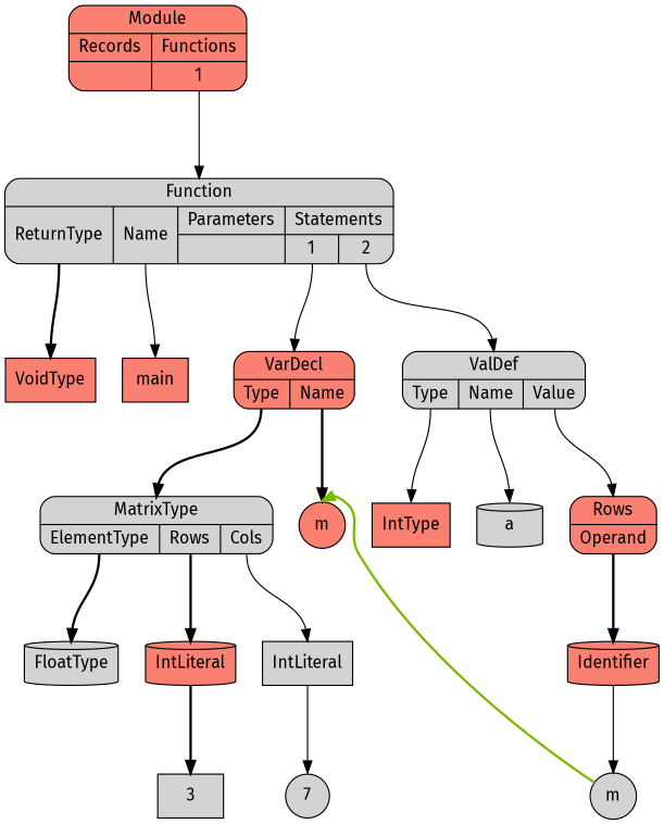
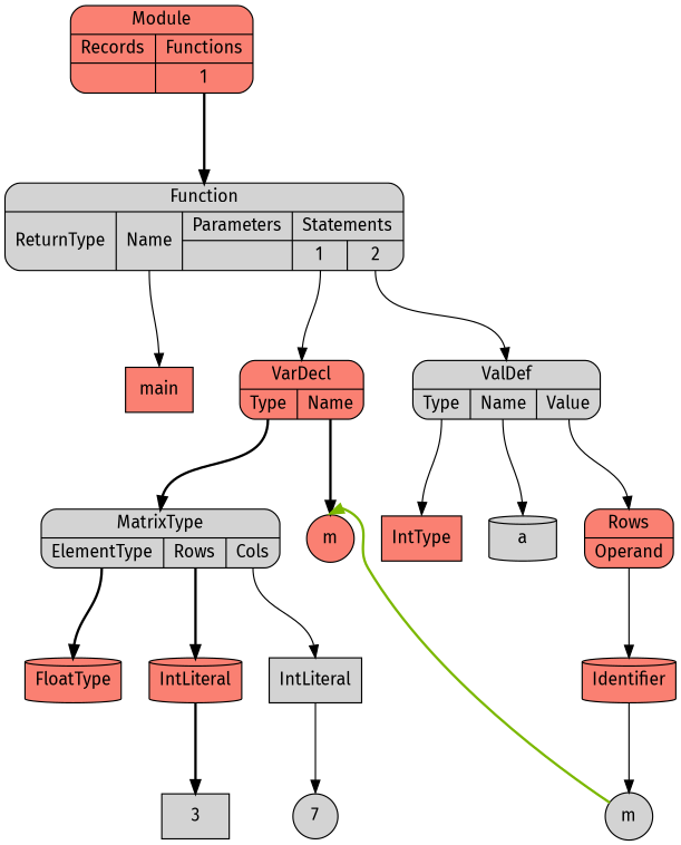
  digraph {
    fontname="Fira Sans"
    nodesep=0.3
    ordering=out
    ranksep=1
    node [fillcolor=salmon fontname="Fira Sans" shape=Mrecord style=filled]
    edge [fontname="Fira Sans" headport=n style=bold tailport="p0:s"]
-   n1 [label=VoidType shape=box]
    n2 [label=main shape=box]
-   n3 [fillcolor=lightgrey label=FloatType shape=cylinder]
+   n3 [label=FloatType shape=cylinder]
    n4 [fillcolor=lightgrey label=3 shape=box]
    n5 [label=IntLiteral shape=cylinder]
    n6 [fillcolor=lightgrey label=7 shape=circle]
    n7 [fillcolor=lightgrey label=IntLiteral shape=box]
    n8 [fillcolor=lightgrey label="{MatrixType|{<p0>ElementType|<p1>Rows|<p2>Cols}}"]
    n9 [label=m shape=circle]
    n10 [label="{VarDecl|{<p0>Type|<p1>Name}}"]
    n11 [label=IntType shape=box]
    n12 [fillcolor=lightgrey label=a shape=cylinder]
    n13 [fillcolor=lightgrey label=m shape=circle]
    n14 [label=Identifier shape=cylinder]
    n15 [label="{Rows|{<p0>Operand}}"]
    n16 [fillcolor=lightgrey label="{ValDef|{<p0>Type|<p1>Name|<p2>Value}}"]
    n17 [fillcolor=lightgrey label="{Function|{<p0>ReturnType|<p1>Name|{Parameters|{}}|{Statements|{<p3_0>1|<p3_1>2}}}}"]
    n18 [label="{Module|{{Records|{}}|{Functions|{<p1_0>1}}}}"]
    n5 -> n4 [tailport=s]
    n7 -> n6 [style=solid tailport=s]
    n8 -> n3
    n8 -> n5 [tailport="p1:s"]
    n8 -> n7 [style=solid tailport="p2:s"]
    n10 -> n8
    n10 -> n9 [tailport="p1:s"]
    n13 -> n9 [color="#7BB800" constraint=false]
    n14 -> n13 [style=solid tailport=s]
-   n15 -> n14
+   n15 -> n14 [style=solid]
    n16 -> n11 [style=solid]
    n16 -> n12 [style=solid tailport="p1:s"]
    n16 -> n15 [style=solid tailport="p2:s"]
-   n17 -> n1
    n17 -> n2 [style=solid tailport="p1:s"]
    n17 -> n10 [style=solid tailport="p3_0:s"]
    n17 -> n16 [style=solid tailport="p3_1:s"]
-   n18 -> n17 [style=solid tailport="p1_0:s"]
+   n18 -> n17 [tailport="p1_0:s"]
  }
